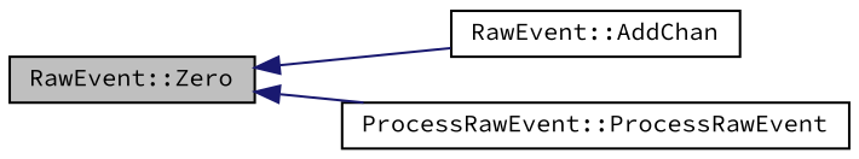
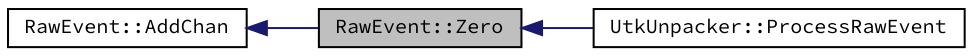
  digraph {
    fontname="Source Code Pro"
    rankdir=LR
    node [color=black fillcolor=white fontname="Source Code Pro" fontsize=10 shape=record style=filled]
    edge [color=midnightblue dir=back fontname="Source Code Pro" fontsize=10 labelfontname=Helvetica labelfontsize=10 style=solid]
    n1 [fillcolor=grey75 fontcolor=black height=0.2 label="RawEvent::Zero" width=0.4]
    n2 [height=0.2 label="RawEvent::AddChan" width=0.4]
-   n3 [height=0.2 label="ProcessRawEvent::ProcessRawEvent" width=0.4]
-   n1 -> n2
+   n3 [height=0.2 label="UtkUnpacker::ProcessRawEvent" width=0.4]
+   n2 -> n1
    n1 -> n3
  }
